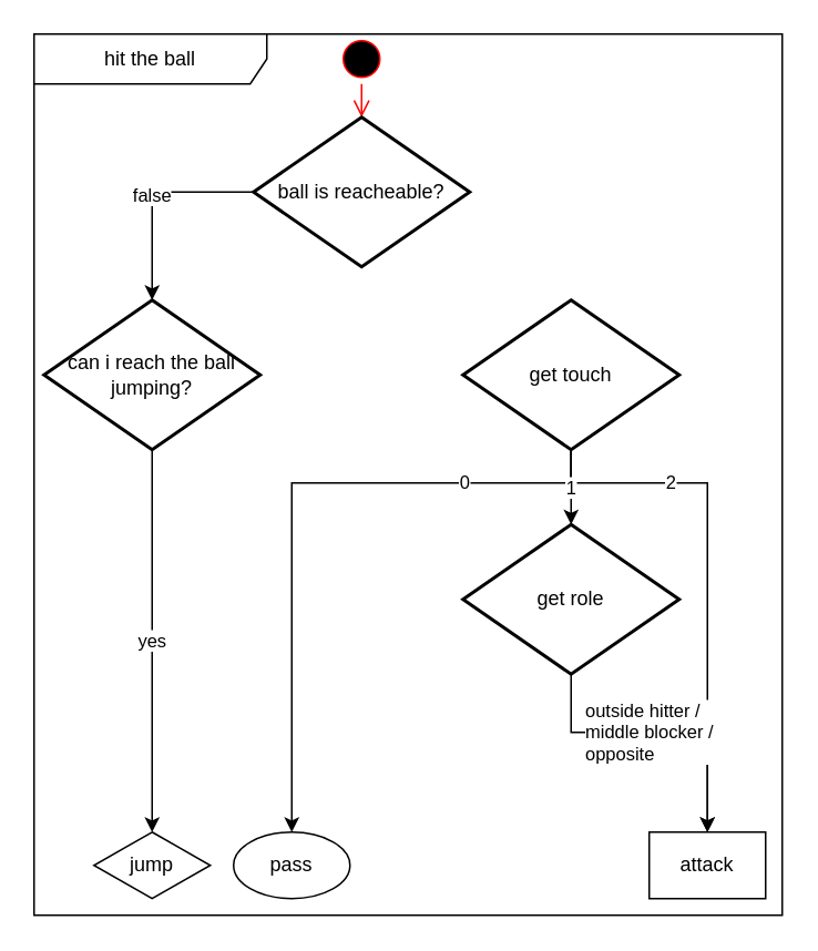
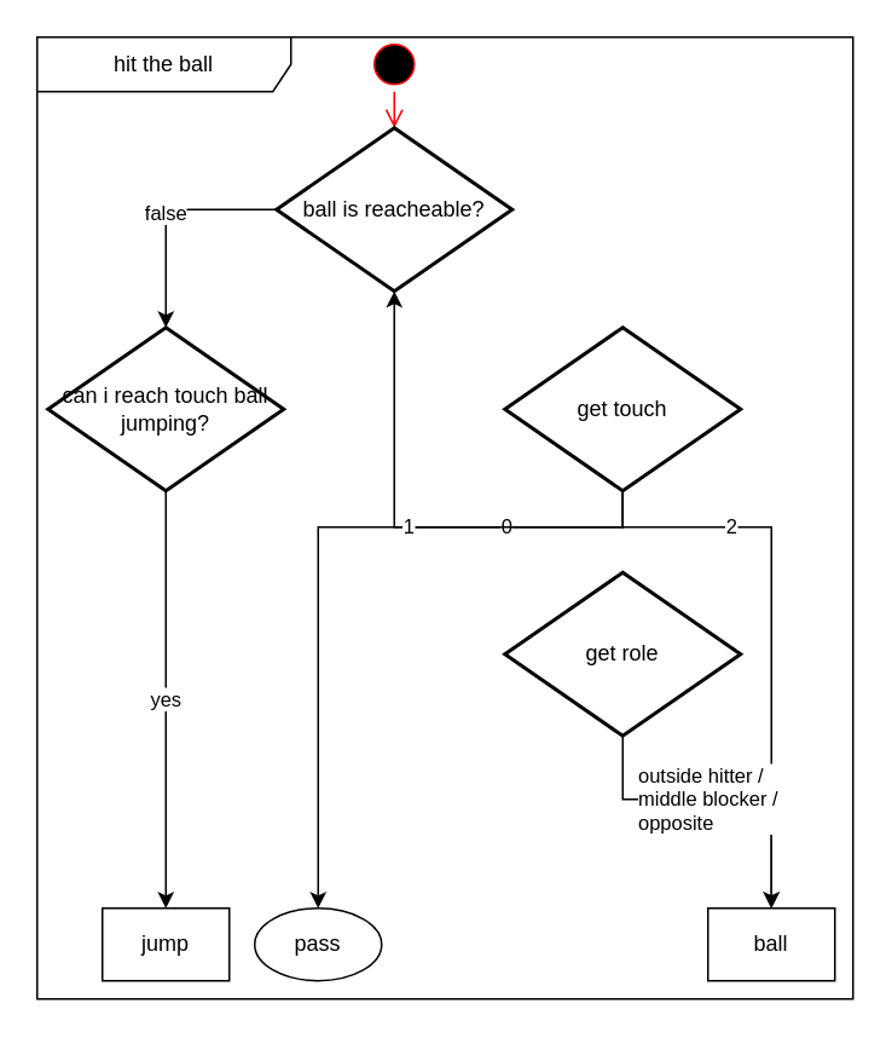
  <mxCell id="0" />
  <mxCell id="1" parent="0" />
  <mxCell id="2" value="hit the ball" style="shape=umlFrame;whiteSpace=wrap;html=1;width=140;height=30;" parent="1" vertex="1"><mxGeometry x="20" y="20" width="450" height="530" as="geometry" /></mxCell>
  <mxCell id="3" value="yes" style="edgeStyle=orthogonalEdgeStyle;rounded=0;orthogonalLoop=1;jettySize=auto;html=1;exitX=0.5;exitY=1;exitDx=0;exitDy=0;exitPerimeter=0;" parent="1" source="4" target="17" edge="1"><mxGeometry relative="1" as="geometry" /></mxCell>
- <mxCell id="4" value="can i reach the ball jumping?" style="strokeWidth=2;html=1;shape=mxgraph.flowchart.decision;whiteSpace=wrap;" parent="1" vertex="1"><mxGeometry x="26" y="180" width="130" height="90" as="geometry" /></mxCell>
+ <mxCell id="4" value="can i reach touch ball jumping?" style="strokeWidth=2;html=1;shape=mxgraph.flowchart.decision;whiteSpace=wrap;" parent="1" vertex="1"><mxGeometry x="26" y="180" width="130" height="90" as="geometry" /></mxCell>
  <mxCell id="5" value="" style="ellipse;html=1;shape=startState;fillColor=#000000;strokeColor=#ff0000;" parent="1" vertex="1"><mxGeometry x="202" y="20" width="30" height="30" as="geometry" /></mxCell>
  <mxCell id="6" value="" style="edgeStyle=orthogonalEdgeStyle;html=1;verticalAlign=bottom;endArrow=open;endSize=8;strokeColor=#ff0000;rounded=0;" parent="1" source="5" target="7" edge="1"><mxGeometry relative="1" as="geometry"><mxPoint x="190" y="295" as="targetPoint" /></mxGeometry></mxCell>
  <mxCell id="7" value="ball is reacheable?" style="strokeWidth=2;html=1;shape=mxgraph.flowchart.decision;whiteSpace=wrap;" parent="1" vertex="1"><mxGeometry x="152" y="70" width="130" height="90" as="geometry" /></mxCell>
  <mxCell id="8" value="false" style="endArrow=classic;html=1;rounded=0;edgeStyle=orthogonalEdgeStyle;" parent="1" source="7" target="4" edge="1"><mxGeometry width="50" height="50" relative="1" as="geometry"><mxPoint x="-430" y="740" as="sourcePoint" /><mxPoint x="-380" y="690" as="targetPoint" /><Array as="points"><mxPoint x="91" y="115" /></Array></mxGeometry></mxCell>
  <mxCell id="9" value="0" style="edgeStyle=orthogonalEdgeStyle;rounded=0;orthogonalLoop=1;jettySize=auto;html=1;exitX=0.5;exitY=1;exitDx=0;exitDy=0;exitPerimeter=0;entryX=0.5;entryY=0;entryDx=0;entryDy=0;" parent="1" source="12" target="13" edge="1"><mxGeometry x="-0.579" relative="1" as="geometry"><Array as="points"><mxPoint x="343" y="290" /><mxPoint x="175" y="290" /></Array><mxPoint as="offset" /></mxGeometry></mxCell>
  <mxCell id="10" value="2" style="edgeStyle=orthogonalEdgeStyle;rounded=0;orthogonalLoop=1;jettySize=auto;html=1;exitX=0.5;exitY=1;exitDx=0;exitDy=0;exitPerimeter=0;entryX=0.5;entryY=0;entryDx=0;entryDy=0;" parent="1" source="12" target="16" edge="1"><mxGeometry x="-0.485" relative="1" as="geometry"><mxPoint x="465.176" y="339.647" as="targetPoint" /><Array as="points"><mxPoint x="343" y="290" /><mxPoint x="425" y="290" /></Array><mxPoint as="offset" /></mxGeometry></mxCell>
- <mxCell id="11" value="1" style="edgeStyle=orthogonalEdgeStyle;rounded=0;orthogonalLoop=1;jettySize=auto;html=1;exitX=0.5;exitY=1;exitDx=0;exitDy=0;exitPerimeter=0;entryX=0.5;entryY=0;entryDx=0;entryDy=0;entryPerimeter=0;" parent="1" source="12" target="15" edge="1"><mxGeometry relative="1" as="geometry" /></mxCell>
+ <mxCell id="11" value="1" style="edgeStyle=orthogonalEdgeStyle;rounded=0;orthogonalLoop=1;jettySize=auto;html=1;exitX=0.5;exitY=1;exitDx=0;exitDy=0;exitPerimeter=0;" parent="1" source="12" target="7" edge="1"><mxGeometry relative="1" as="geometry" /></mxCell>
  <mxCell id="12" value="get touch" style="strokeWidth=2;html=1;shape=mxgraph.flowchart.decision;whiteSpace=wrap;" parent="1" vertex="1"><mxGeometry x="278" y="180" width="130" height="90" as="geometry" /></mxCell>
  <mxCell id="13" value="pass" style="ellipse;whiteSpace=wrap;html=1;" parent="1" vertex="1"><mxGeometry x="140" y="500" width="70" height="40" as="geometry" /></mxCell>
  <mxCell id="14" value="outside hitter /&lt;br&gt;middle blocker /&lt;br&gt;opposite" style="edgeStyle=orthogonalEdgeStyle;rounded=0;orthogonalLoop=1;jettySize=auto;html=1;exitX=0.5;exitY=1;exitDx=0;exitDy=0;exitPerimeter=0;entryX=0.5;entryY=0;entryDx=0;entryDy=0;align=left;" parent="1" source="15" target="16" edge="1"><mxGeometry x="-0.605" y="7" relative="1" as="geometry"><Array as="points"><mxPoint x="343" y="440" /><mxPoint x="425" y="440" /></Array><mxPoint x="7" y="7" as="offset" /></mxGeometry></mxCell>
  <mxCell id="15" value="get role" style="strokeWidth=2;html=1;shape=mxgraph.flowchart.decision;whiteSpace=wrap;" parent="1" vertex="1"><mxGeometry x="278" y="315" width="130" height="90" as="geometry" /></mxCell>
- <mxCell id="16" value="attack" style="rounded=0;whiteSpace=wrap;html=1;" parent="1" vertex="1"><mxGeometry x="390" y="500" width="70" height="40" as="geometry" /></mxCell>
- <mxCell id="17" value="jump" style="rhombus;whiteSpace=wrap;html=1;" parent="1" vertex="1"><mxGeometry x="56" y="500" width="70" height="40" as="geometry" /></mxCell>
+ <mxCell id="16" value="ball" style="rounded=0;whiteSpace=wrap;html=1;" parent="1" vertex="1"><mxGeometry x="390" y="500" width="70" height="40" as="geometry" /></mxCell>
+ <mxCell id="17" value="jump" style="rounded=0;whiteSpace=wrap;html=1;" parent="1" vertex="1"><mxGeometry x="56" y="500" width="70" height="40" as="geometry" /></mxCell>
